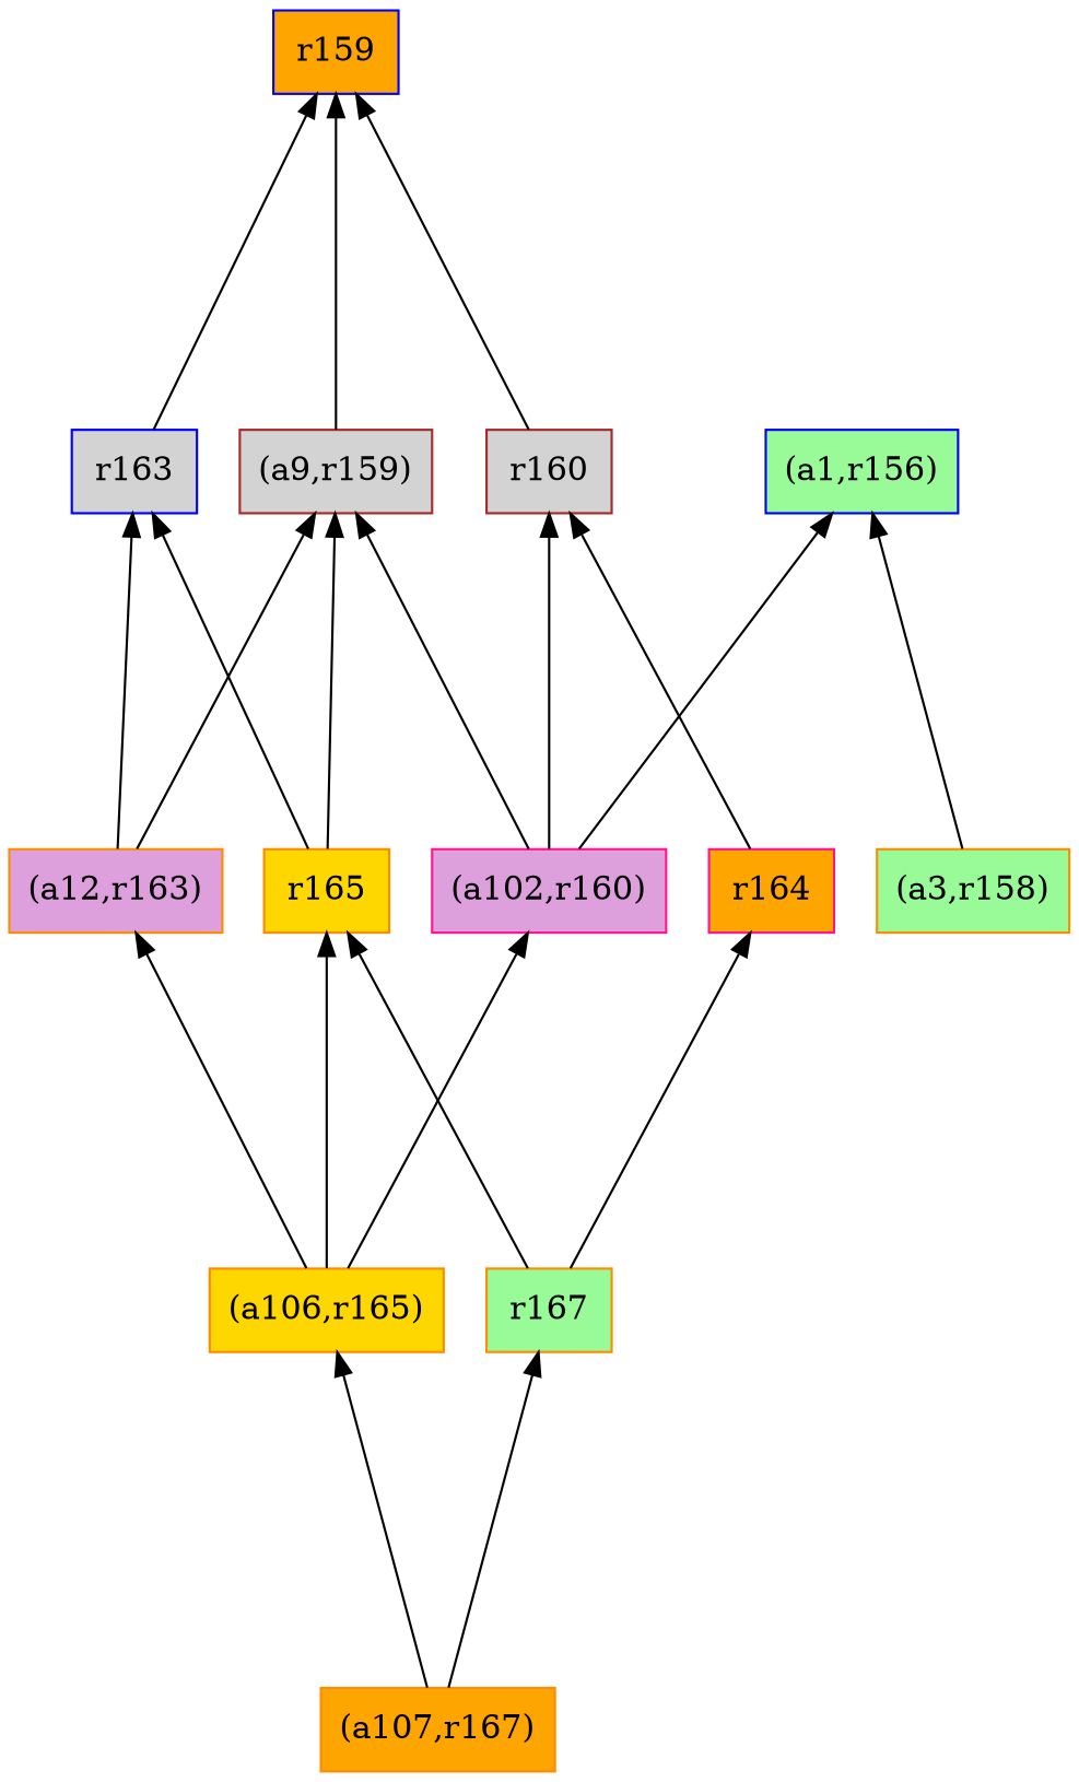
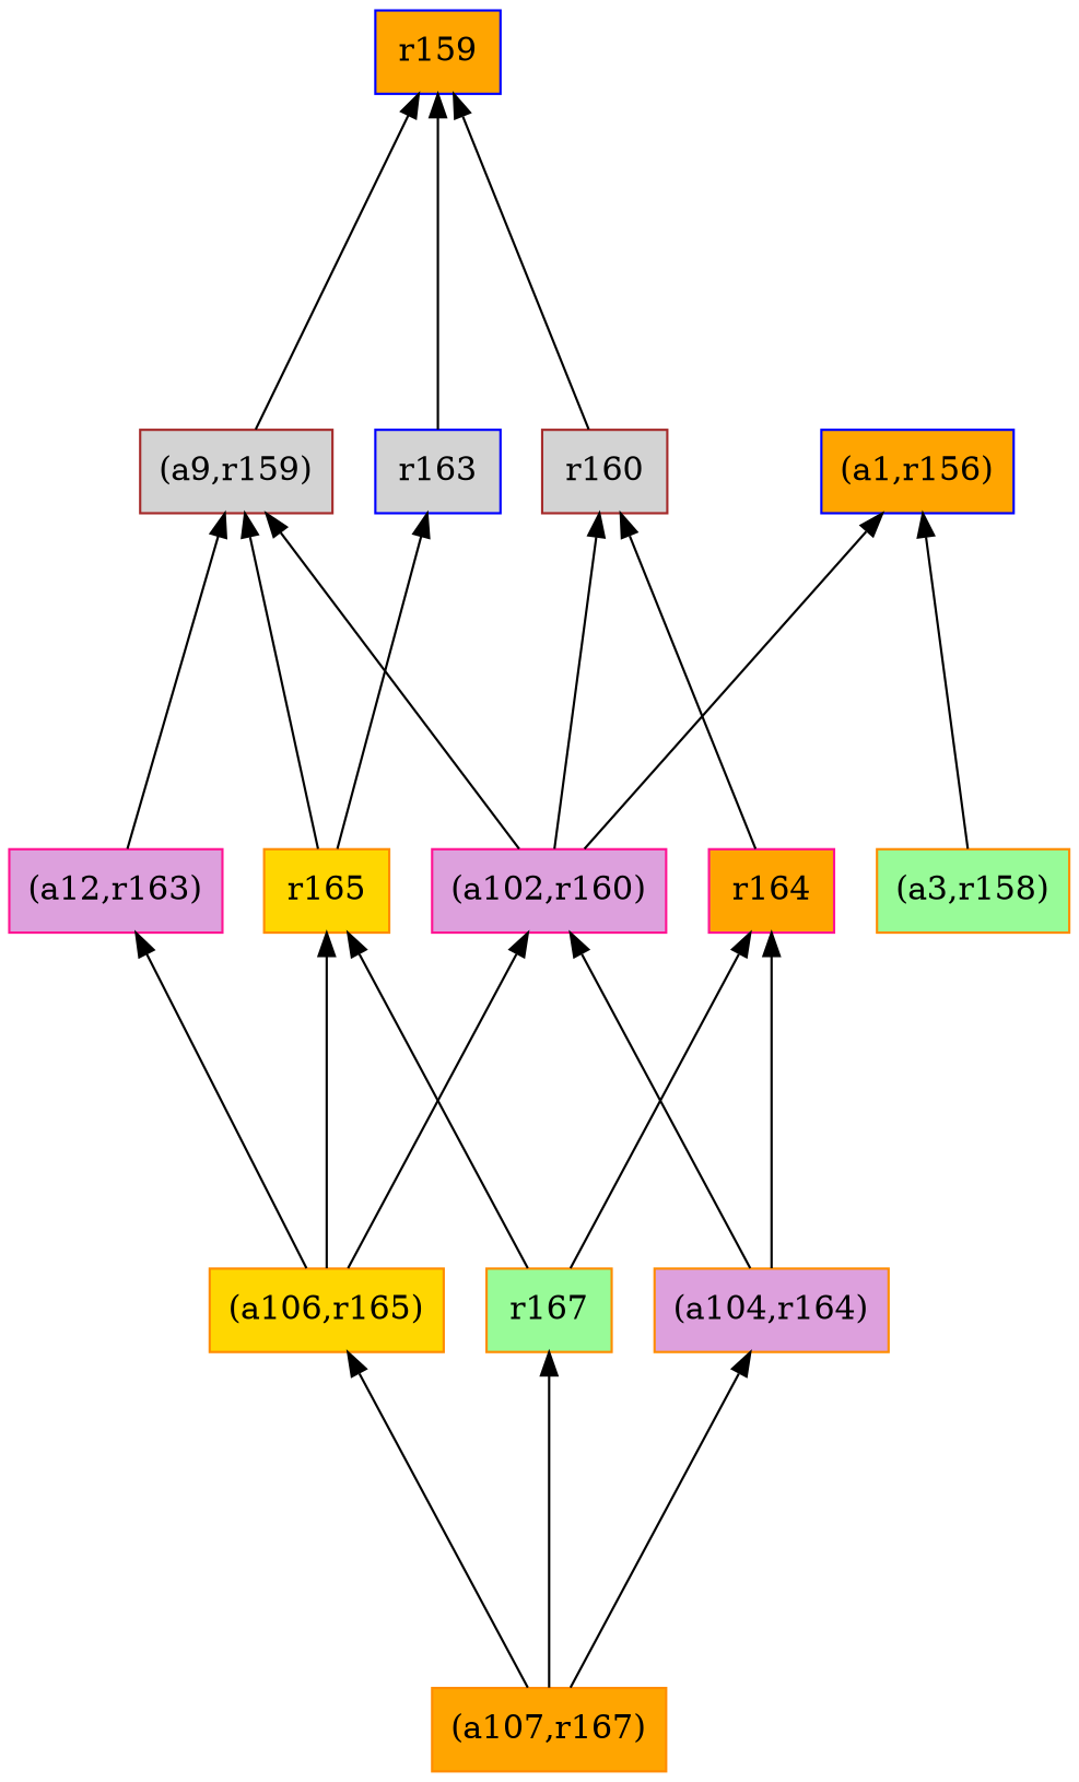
  digraph {
    rankdir=BT
    ranksep=2.0
    node [color=darkorange fillcolor=plum shape=record style=filled]
    n1 [fillcolor=gold label="{(a106,r165)}"]
    n2 [color=deeppink label="{(a102,r160)}"]
    n3 [fillcolor=gold label="{r165}"]
-   n4 [label="{(a12,r163)}"]
+   n4 [color=deeppink label="{(a12,r163)}"]
    n5 [color=brown fillcolor=lightgrey label="{(a9,r159)}"]
    n6 [color=brown fillcolor=lightgrey label="{r160}"]
-   n7 [color=blue fillcolor=palegreen label="{(a1,r156)}"]
+   n7 [color=blue fillcolor=orange label="{(a1,r156)}"]
    n8 [color=blue fillcolor=lightgrey label="{r163}"]
    n9 [color=blue fillcolor=orange label="{r159}"]
    n10 [color=deeppink fillcolor=orange label="{r164}"]
    n11 [fillcolor=orange label="{(a107,r167)}"]
    n12 [fillcolor=palegreen label="{r167}"]
+   n13 [label="{(a104,r164)}"]
    n14 [fillcolor=palegreen label="{(a3,r158)}"]
    n1 -> n2
    n1 -> n3
    n1 -> n4
    n2 -> n5
    n2 -> n6
    n2 -> n7
    n3 -> n5
    n3 -> n8
    n4 -> n5
-   n4 -> n8
    n5 -> n9
    n6 -> n9
    n8 -> n9
    n10 -> n6
    n11 -> n1
    n11 -> n12
+   n11 -> n13
    n12 -> n3
    n12 -> n10
+   n13 -> n2
+   n13 -> n10
    n14 -> n7
  }
